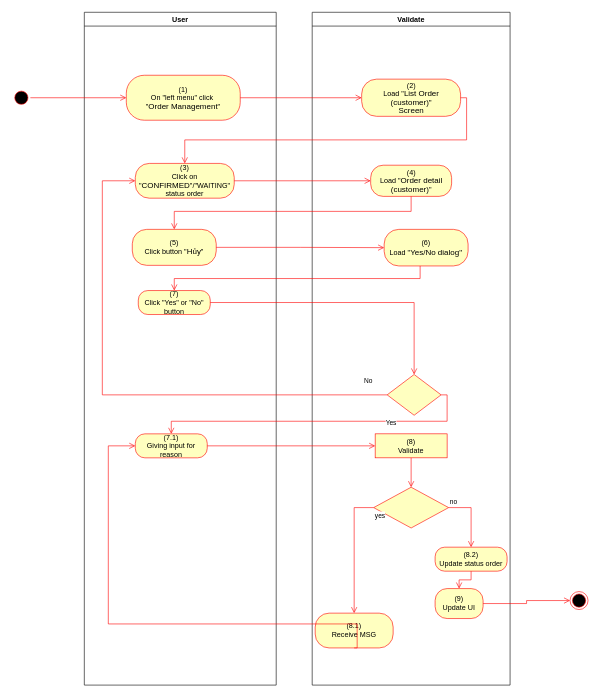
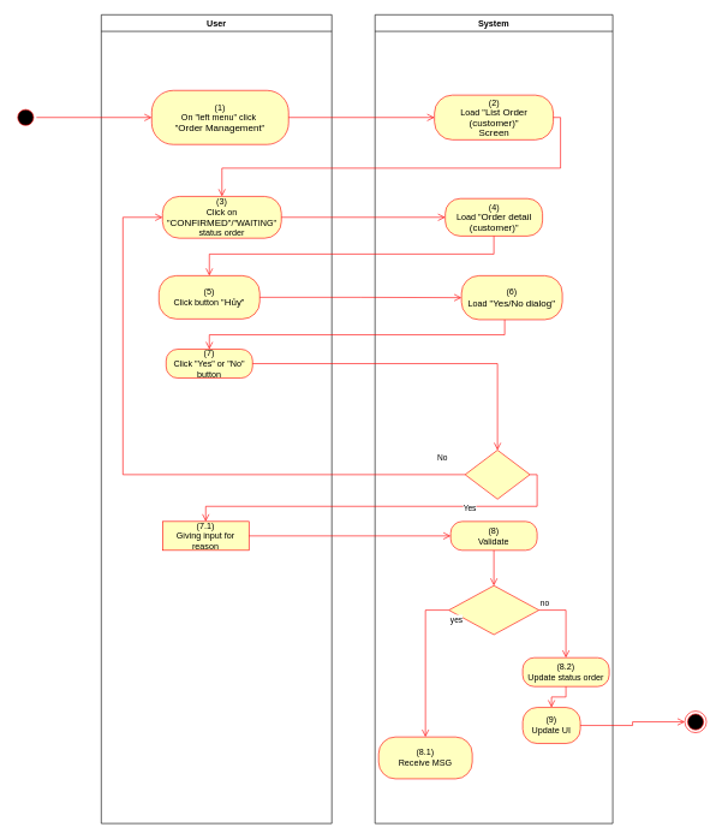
  <mxCell id="0" />
  <mxCell id="1" parent="0" />
  <mxCell id="2" value="User" style="swimlane;whiteSpace=wrap" vertex="1" parent="1"><mxGeometry x="140" y="20" width="320" height="1122" as="geometry"><mxRectangle x="120" y="128" width="60" height="23" as="alternateBounds" /></mxGeometry></mxCell>
  <mxCell id="3" value="&lt;span&gt;(1)&lt;/span&gt;&lt;br style=&quot;padding: 0px ; margin: 0px&quot;&gt;&lt;span&gt;On &quot;left menu&quot; click&amp;nbsp;&lt;/span&gt;&lt;br style=&quot;padding: 0px ; margin: 0px&quot;&gt;&lt;span&gt;&quot;&lt;/span&gt;&lt;span lang=&quot;EN-GB&quot; style=&quot;font-size: 10.0pt ; line-height: 107% ; font-family: &amp;#34;arial&amp;#34; , sans-serif&quot;&gt;Order Management&lt;/span&gt;&lt;span&gt;&quot;&lt;/span&gt;" style="rounded=1;whiteSpace=wrap;html=1;arcSize=40;fontColor=#000000;fillColor=#ffffc0;strokeColor=#ff0000;" vertex="1" parent="2"><mxGeometry x="70" y="105" width="190" height="75" as="geometry" /></mxCell>
  <mxCell id="4" value="(3)&lt;br&gt;Click on &quot;&lt;span lang=&quot;EN-GB&quot; style=&quot;font-size: 10.0pt ; line-height: 107% ; font-family: &amp;#34;arial&amp;#34; , sans-serif&quot;&gt;CONFIRMED&lt;/span&gt;&quot;/&quot;WAITING&quot; status order" style="rounded=1;whiteSpace=wrap;html=1;arcSize=40;fontColor=#000000;fillColor=#ffffc0;strokeColor=#ff0000;" vertex="1" parent="2"><mxGeometry x="85" y="252" width="165" height="58" as="geometry" /></mxCell>
- <mxCell id="5" value="(7.1)&lt;br&gt;Giving input for reason" style="rounded=1;whiteSpace=wrap;html=1;arcSize=40;fontColor=#000000;fillColor=#ffffc0;strokeColor=#ff0000;" vertex="1" parent="2"><mxGeometry x="85" y="703" width="120" height="40" as="geometry" /></mxCell>
- <mxCell id="6" value="Validate" style="swimlane;whiteSpace=wrap;startSize=23;" vertex="1" parent="1"><mxGeometry x="520" y="20" width="330" height="1122" as="geometry" /></mxCell>
+ <mxCell id="5" value="(7.1)&lt;br&gt;Giving input for reason" style="whiteSpace=wrap;html=1;arcSize=40;fontColor=#000000;fillColor=#ffffc0;strokeColor=#ff0000;rounded=0;" vertex="1" parent="2"><mxGeometry x="85" y="703" width="120" height="40" as="geometry" /></mxCell>
+ <mxCell id="6" value="System" style="swimlane;whiteSpace=wrap;startSize=23;" vertex="1" parent="1"><mxGeometry x="520" y="20" width="330" height="1122" as="geometry" /></mxCell>
  <mxCell id="7" value="(2)&lt;br&gt;Load &quot;&lt;span lang=&quot;EN-GB&quot; style=&quot;font-size: 10pt ; line-height: 107% ; font-family: &amp;#34;arial&amp;#34; , sans-serif&quot;&gt;&lt;span lang=&quot;EN-GB&quot; style=&quot;font-size: 10.0pt ; line-height: 107% ; font-family: &amp;#34;arial&amp;#34; , sans-serif&quot;&gt;List Order (customer)&lt;/span&gt;&quot;&lt;br&gt;Screen&lt;br&gt;&lt;/span&gt;" style="rounded=1;whiteSpace=wrap;html=1;arcSize=40;fontColor=#000000;fillColor=#ffffc0;strokeColor=#ff0000;" vertex="1" parent="6"><mxGeometry x="82.5" y="111.5" width="165" height="62" as="geometry" /></mxCell>
  <mxCell id="8" value="(4)&lt;br&gt;Load &quot;&lt;span lang=&quot;EN-GB&quot; style=&quot;font-size: 10.0pt ; line-height: 107% ; font-family: &amp;#34;arial&amp;#34; , sans-serif&quot;&gt;Order detail (customer)&lt;/span&gt;&quot;" style="rounded=1;whiteSpace=wrap;html=1;arcSize=40;fontColor=#000000;fillColor=#ffffc0;strokeColor=#ff0000;" vertex="1" parent="6"><mxGeometry x="97.5" y="255" width="135" height="52" as="geometry" /></mxCell>
  <mxCell id="9" value="(8.1)&lt;br&gt;Receive MSG" style="rounded=1;whiteSpace=wrap;html=1;arcSize=40;fontColor=#000000;fillColor=#ffffc0;strokeColor=#ff0000;" vertex="1" parent="6"><mxGeometry x="5" y="1002" width="130" height="58" as="geometry" /></mxCell>
  <mxCell id="10" value="(9)&lt;br&gt;Update UI" style="rounded=1;whiteSpace=wrap;html=1;arcSize=40;fontColor=#000000;fillColor=#ffffc0;strokeColor=#ff0000;" vertex="1" parent="6"><mxGeometry x="205" y="961" width="80" height="50" as="geometry" /></mxCell>
- <mxCell id="11" value="(8)&lt;br&gt;Validate" style="whiteSpace=wrap;html=1;arcSize=40;fontColor=#000000;fillColor=#ffffc0;strokeColor=#ff0000;rounded=0;" vertex="1" parent="6"><mxGeometry x="105" y="703" width="120" height="40" as="geometry" /></mxCell>
+ <mxCell id="11" value="(8)&lt;br&gt;Validate" style="rounded=1;whiteSpace=wrap;html=1;arcSize=40;fontColor=#000000;fillColor=#ffffc0;strokeColor=#ff0000;" vertex="1" parent="6"><mxGeometry x="105" y="703" width="120" height="40" as="geometry" /></mxCell>
  <mxCell id="12" value="" style="rhombus;whiteSpace=wrap;html=1;fillColor=#ffffc0;strokeColor=#ff0000;" vertex="1" parent="6"><mxGeometry x="102.5" y="792" width="125" height="68" as="geometry" /></mxCell>
  <mxCell id="13" value="no" style="edgeStyle=orthogonalEdgeStyle;html=1;align=left;verticalAlign=bottom;endArrow=open;endSize=8;strokeColor=#ff0000;rounded=0;entryX=0.5;entryY=0;entryDx=0;entryDy=0;exitX=1;exitY=0.5;exitDx=0;exitDy=0;" edge="1" parent="6" source="12" target="16"><mxGeometry x="-1" relative="1" as="geometry"><mxPoint x="300" y="832" as="targetPoint" /></mxGeometry></mxCell>
  <mxCell id="14" value="yes" style="edgeStyle=orthogonalEdgeStyle;html=1;align=left;verticalAlign=top;endArrow=open;endSize=8;strokeColor=#ff0000;rounded=0;entryX=0.5;entryY=0;entryDx=0;entryDy=0;exitX=0;exitY=0.5;exitDx=0;exitDy=0;" edge="1" parent="6" source="12" target="9"><mxGeometry x="-1" relative="1" as="geometry"><mxPoint x="160" y="912" as="targetPoint" /></mxGeometry></mxCell>
  <mxCell id="15" value="" style="edgeStyle=orthogonalEdgeStyle;html=1;verticalAlign=bottom;endArrow=open;endSize=8;strokeColor=#ff0000;rounded=0;exitX=0.5;exitY=1;exitDx=0;exitDy=0;entryX=0.5;entryY=0;entryDx=0;entryDy=0;" edge="1" parent="6" source="11" target="12"><mxGeometry relative="1" as="geometry"><mxPoint x="115" y="733" as="targetPoint" /><mxPoint x="-165" y="733" as="sourcePoint" /></mxGeometry></mxCell>
  <mxCell id="16" value="(8.2)&lt;br&gt;Update status order" style="rounded=1;whiteSpace=wrap;html=1;arcSize=40;fontColor=#000000;fillColor=#ffffc0;strokeColor=#ff0000;" vertex="1" parent="6"><mxGeometry x="205" y="892" width="120" height="40" as="geometry" /></mxCell>
  <mxCell id="17" value="" style="edgeStyle=orthogonalEdgeStyle;html=1;verticalAlign=bottom;endArrow=open;endSize=8;strokeColor=#ff0000;rounded=0;entryX=0.5;entryY=0;entryDx=0;entryDy=0;" edge="1" parent="6" source="16" target="10"><mxGeometry relative="1" as="geometry"><mxPoint x="265" y="1002" as="targetPoint" /></mxGeometry></mxCell>
  <mxCell id="18" value="" style="ellipse;html=1;shape=startState;fillColor=#000000;strokeColor=#ff0000;" vertex="1" parent="1"><mxGeometry x="20" y="147.5" width="30" height="30" as="geometry" /></mxCell>
  <mxCell id="19" value="" style="edgeStyle=orthogonalEdgeStyle;html=1;verticalAlign=bottom;endArrow=open;endSize=8;strokeColor=#ff0000;rounded=0;entryX=0;entryY=0.5;entryDx=0;entryDy=0;" edge="1" parent="1" source="18" target="3"><mxGeometry relative="1" as="geometry"><mxPoint x="200" y="145" as="targetPoint" /></mxGeometry></mxCell>
  <mxCell id="20" value="" style="edgeStyle=orthogonalEdgeStyle;html=1;verticalAlign=bottom;endArrow=open;endSize=8;strokeColor=#ff0000;rounded=0;entryX=0;entryY=0.5;entryDx=0;entryDy=0;" edge="1" parent="1" source="3" target="7"><mxGeometry relative="1" as="geometry"><mxPoint x="600" y="163" as="targetPoint" /></mxGeometry></mxCell>
  <mxCell id="21" value="" style="ellipse;html=1;shape=endState;fillColor=#000000;strokeColor=#ff0000;" vertex="1" parent="1"><mxGeometry x="950" y="986" width="30" height="30" as="geometry" /></mxCell>
  <mxCell id="22" value="" style="edgeStyle=orthogonalEdgeStyle;html=1;verticalAlign=bottom;endArrow=open;endSize=8;strokeColor=#ff0000;rounded=0;exitX=1;exitY=0.5;exitDx=0;exitDy=0;entryX=0.5;entryY=0;entryDx=0;entryDy=0;" edge="1" parent="1" source="7" target="4"><mxGeometry relative="1" as="geometry"><mxPoint x="820" y="652" as="targetPoint" /><mxPoint x="850" y="677" as="sourcePoint" /></mxGeometry></mxCell>
  <mxCell id="23" value="" style="edgeStyle=orthogonalEdgeStyle;html=1;verticalAlign=bottom;endArrow=open;endSize=8;strokeColor=#ff0000;rounded=0;entryX=0;entryY=0.5;entryDx=0;entryDy=0;" edge="1" parent="1" source="4" target="8"><mxGeometry relative="1" as="geometry"><mxPoint x="420" y="432" as="targetPoint" /></mxGeometry></mxCell>
  <mxCell id="24" value="(5)&lt;br&gt;Click button &quot;&lt;span lang=&quot;EN-GB&quot; style=&quot;font-size: 10.0pt ; line-height: 107% ; font-family: &amp;#34;arial&amp;#34; , sans-serif&quot;&gt;Hủy&lt;/span&gt;&quot;" style="rounded=1;whiteSpace=wrap;html=1;arcSize=40;fontColor=#000000;fillColor=#ffffc0;strokeColor=#ff0000;" vertex="1" parent="1"><mxGeometry x="220" y="382" width="140" height="60" as="geometry" /></mxCell>
  <mxCell id="25" value="(7)&lt;br&gt;Click &quot;Yes&quot; or &quot;No&quot; button" style="rounded=1;whiteSpace=wrap;html=1;arcSize=40;fontColor=#000000;fillColor=#ffffc0;strokeColor=#ff0000;" vertex="1" parent="1"><mxGeometry x="230" y="484" width="120" height="40" as="geometry" /></mxCell>
  <mxCell id="26" value="" style="rhombus;whiteSpace=wrap;html=1;fillColor=#ffffc0;strokeColor=#ff0000;" vertex="1" parent="1"><mxGeometry x="645" y="624" width="90" height="68" as="geometry" /></mxCell>
  <mxCell id="27" value="Yes" style="edgeStyle=orthogonalEdgeStyle;html=1;align=left;verticalAlign=top;endArrow=open;endSize=8;strokeColor=#ff0000;rounded=0;exitX=1;exitY=0.5;exitDx=0;exitDy=0;entryX=0.5;entryY=0;entryDx=0;entryDy=0;" edge="1" parent="1" source="26" target="5"><mxGeometry x="-0.41" y="-10" relative="1" as="geometry"><mxPoint x="170" y="586" as="targetPoint" /><mxPoint as="offset" /><Array as="points"><mxPoint x="745" y="658" /><mxPoint x="745" y="702" /><mxPoint x="285" y="702" /></Array></mxGeometry></mxCell>
  <mxCell id="28" value="(6)&lt;br&gt;Load &quot;&lt;font face=&quot;arial, sans-serif&quot;&gt;&lt;span style=&quot;font-size: 13.333px&quot;&gt;Yes/No dialog&quot;&lt;/span&gt;&lt;/font&gt;" style="rounded=1;whiteSpace=wrap;html=1;arcSize=40;fontColor=#000000;fillColor=#ffffc0;strokeColor=#ff0000;" vertex="1" parent="1"><mxGeometry x="640" y="382" width="140" height="61" as="geometry" /></mxCell>
  <mxCell id="29" value="" style="edgeStyle=orthogonalEdgeStyle;html=1;verticalAlign=bottom;endArrow=open;endSize=8;strokeColor=#ff0000;rounded=0;entryX=0;entryY=0.5;entryDx=0;entryDy=0;" edge="1" parent="1" source="24" target="28"><mxGeometry relative="1" as="geometry"><mxPoint x="280" y="497" as="targetPoint" /></mxGeometry></mxCell>
  <mxCell id="30" value="" style="edgeStyle=orthogonalEdgeStyle;html=1;verticalAlign=bottom;endArrow=open;endSize=8;strokeColor=#ff0000;rounded=0;entryX=0.5;entryY=0;entryDx=0;entryDy=0;" edge="1" parent="1" source="28" target="25"><mxGeometry relative="1" as="geometry"><mxPoint x="690" y="494" as="targetPoint" /><Array as="points"><mxPoint x="700" y="464" /><mxPoint x="290" y="464" /></Array></mxGeometry></mxCell>
  <mxCell id="31" value="" style="edgeStyle=orthogonalEdgeStyle;html=1;verticalAlign=bottom;endArrow=open;endSize=8;strokeColor=#ff0000;rounded=0;entryX=0.5;entryY=0;entryDx=0;entryDy=0;" edge="1" parent="1" source="25" target="26"><mxGeometry relative="1" as="geometry"><mxPoint x="700" y="584" as="targetPoint" /></mxGeometry></mxCell>
  <mxCell id="32" value="No" style="edgeStyle=orthogonalEdgeStyle;html=1;align=left;verticalAlign=bottom;endArrow=open;endSize=8;strokeColor=#ff0000;rounded=0;entryX=0;entryY=0.5;entryDx=0;entryDy=0;exitX=0;exitY=0.5;exitDx=0;exitDy=0;" edge="1" parent="1" source="26" target="4"><mxGeometry x="-0.909" y="-14" relative="1" as="geometry"><mxPoint x="590" y="714" as="targetPoint" /><Array as="points"><mxPoint x="170" y="658" /><mxPoint x="170" y="301" /></Array><mxPoint as="offset" /></mxGeometry></mxCell>
  <mxCell id="33" value="" style="edgeStyle=orthogonalEdgeStyle;html=1;verticalAlign=bottom;endArrow=open;endSize=8;strokeColor=#ff0000;rounded=0;exitX=1;exitY=0.5;exitDx=0;exitDy=0;entryX=0;entryY=0.5;entryDx=0;entryDy=0;" edge="1" parent="1" source="10" target="21"><mxGeometry relative="1" as="geometry"><mxPoint x="510" y="732" as="targetPoint" /><mxPoint x="510" y="672" as="sourcePoint" /></mxGeometry></mxCell>
  <mxCell id="34" value="" style="edgeStyle=orthogonalEdgeStyle;html=1;verticalAlign=bottom;endArrow=open;endSize=8;strokeColor=#ff0000;rounded=0;" edge="1" parent="1" source="5" target="11"><mxGeometry relative="1" as="geometry"><mxPoint x="430" y="1022" as="targetPoint" /></mxGeometry></mxCell>
- <mxCell id="35" value="" style="edgeStyle=orthogonalEdgeStyle;html=1;verticalAlign=bottom;endArrow=open;endSize=8;strokeColor=#ff0000;rounded=0;exitX=0.5;exitY=1;exitDx=0;exitDy=0;entryX=0;entryY=0.5;entryDx=0;entryDy=0;" edge="1" parent="1" source="9" target="5"><mxGeometry relative="1" as="geometry"><mxPoint x="170" y="676" as="targetPoint" /><Array as="points"><mxPoint x="595" y="1040" /><mxPoint x="180" y="1040" /><mxPoint x="180" y="743" /></Array></mxGeometry></mxCell>
  <mxCell id="36" value="" style="edgeStyle=orthogonalEdgeStyle;html=1;verticalAlign=bottom;endArrow=open;endSize=8;strokeColor=#ff0000;rounded=0;entryX=0.5;entryY=0;entryDx=0;entryDy=0;" edge="1" parent="1" source="8" target="24"><mxGeometry relative="1" as="geometry"><mxPoint x="685" y="382" as="targetPoint" /><Array as="points"><mxPoint x="685" y="352" /><mxPoint x="290" y="352" /></Array></mxGeometry></mxCell>
